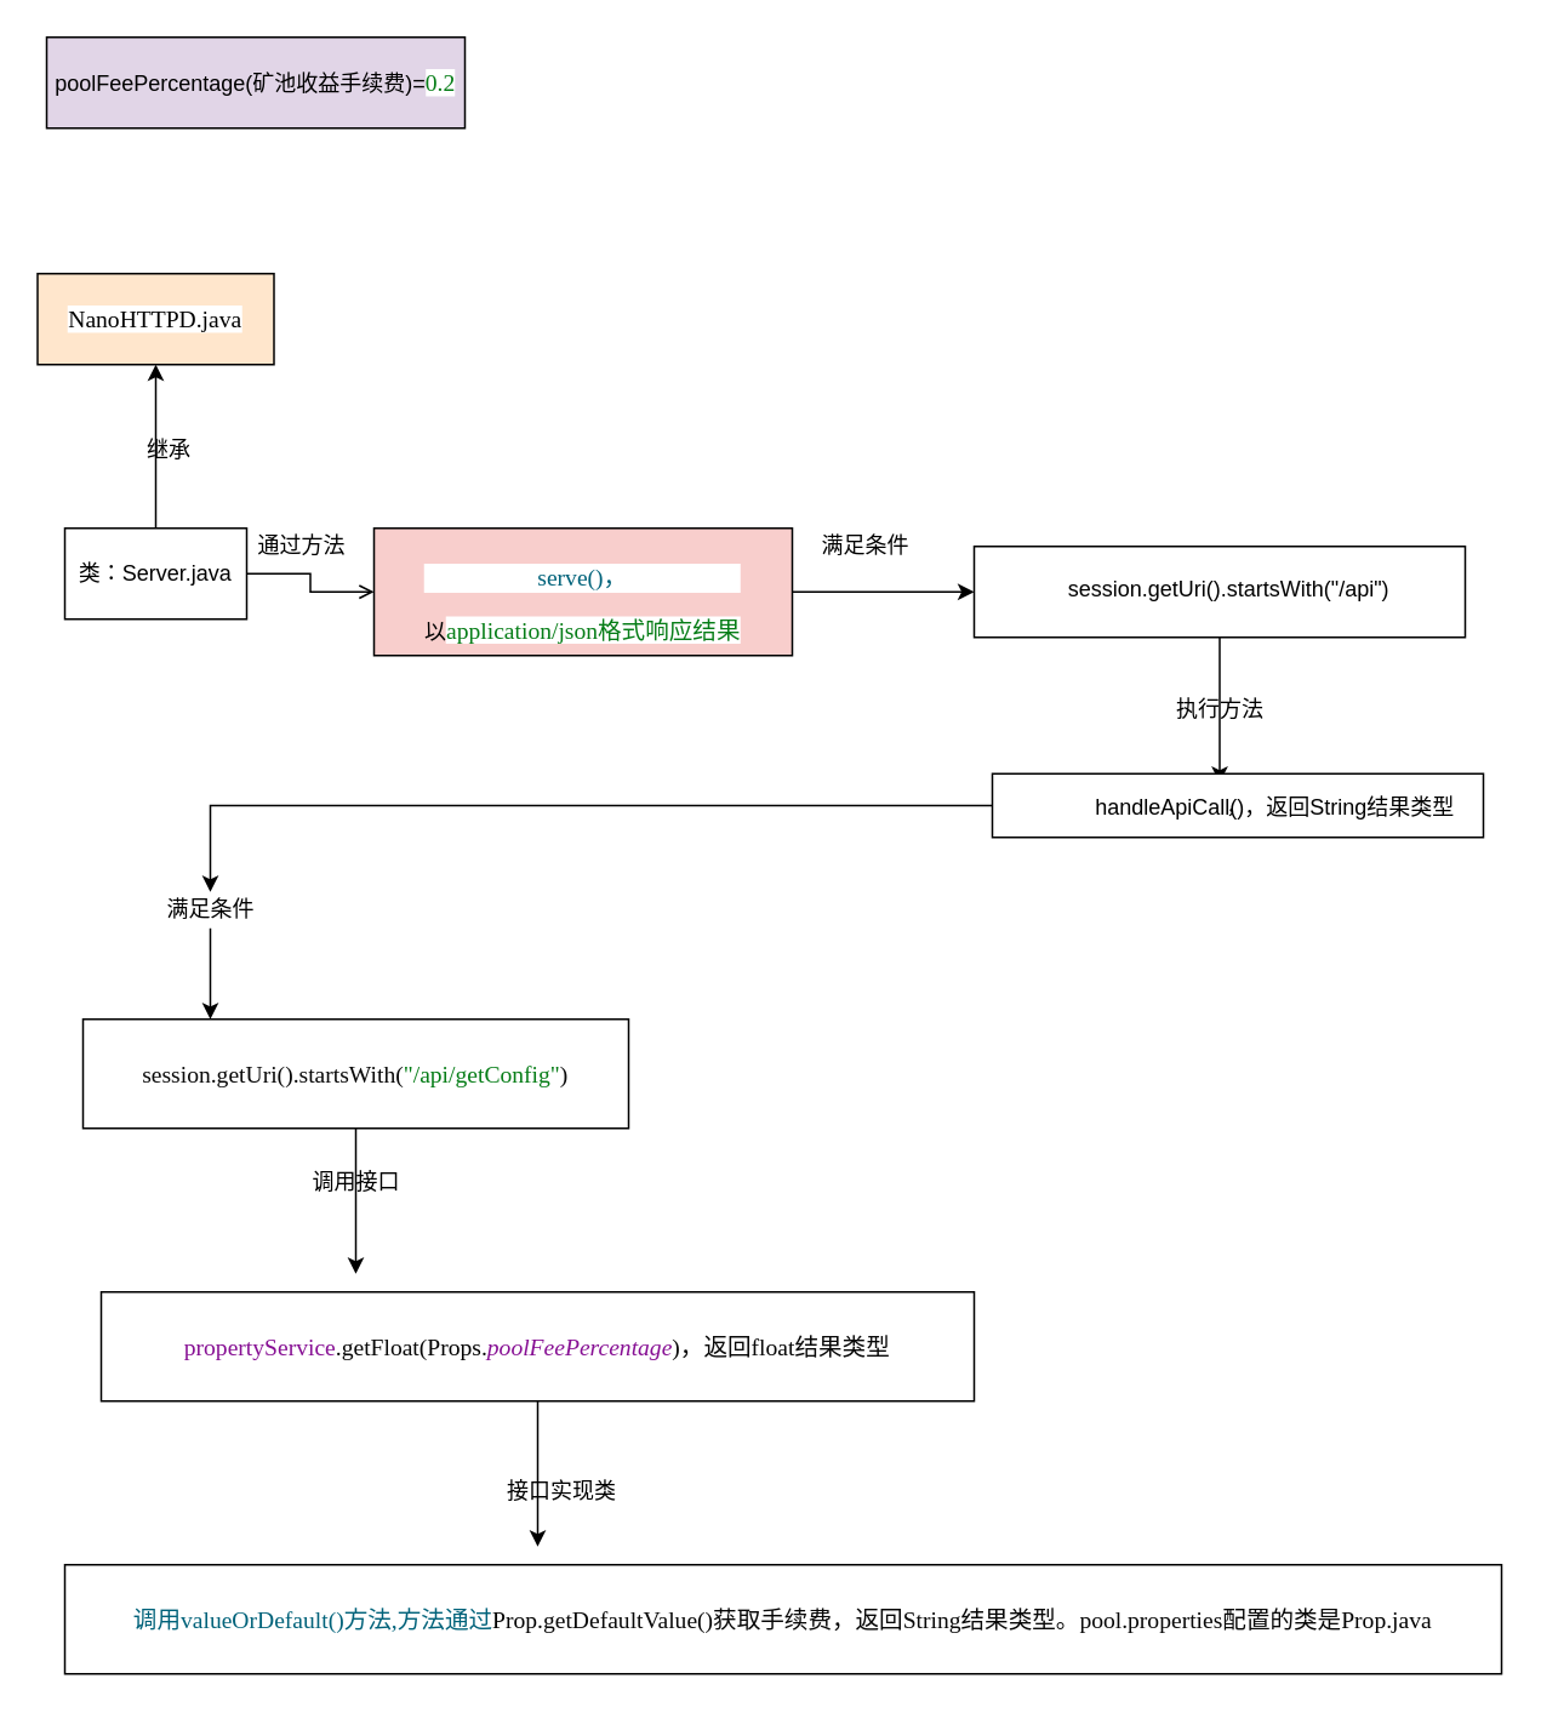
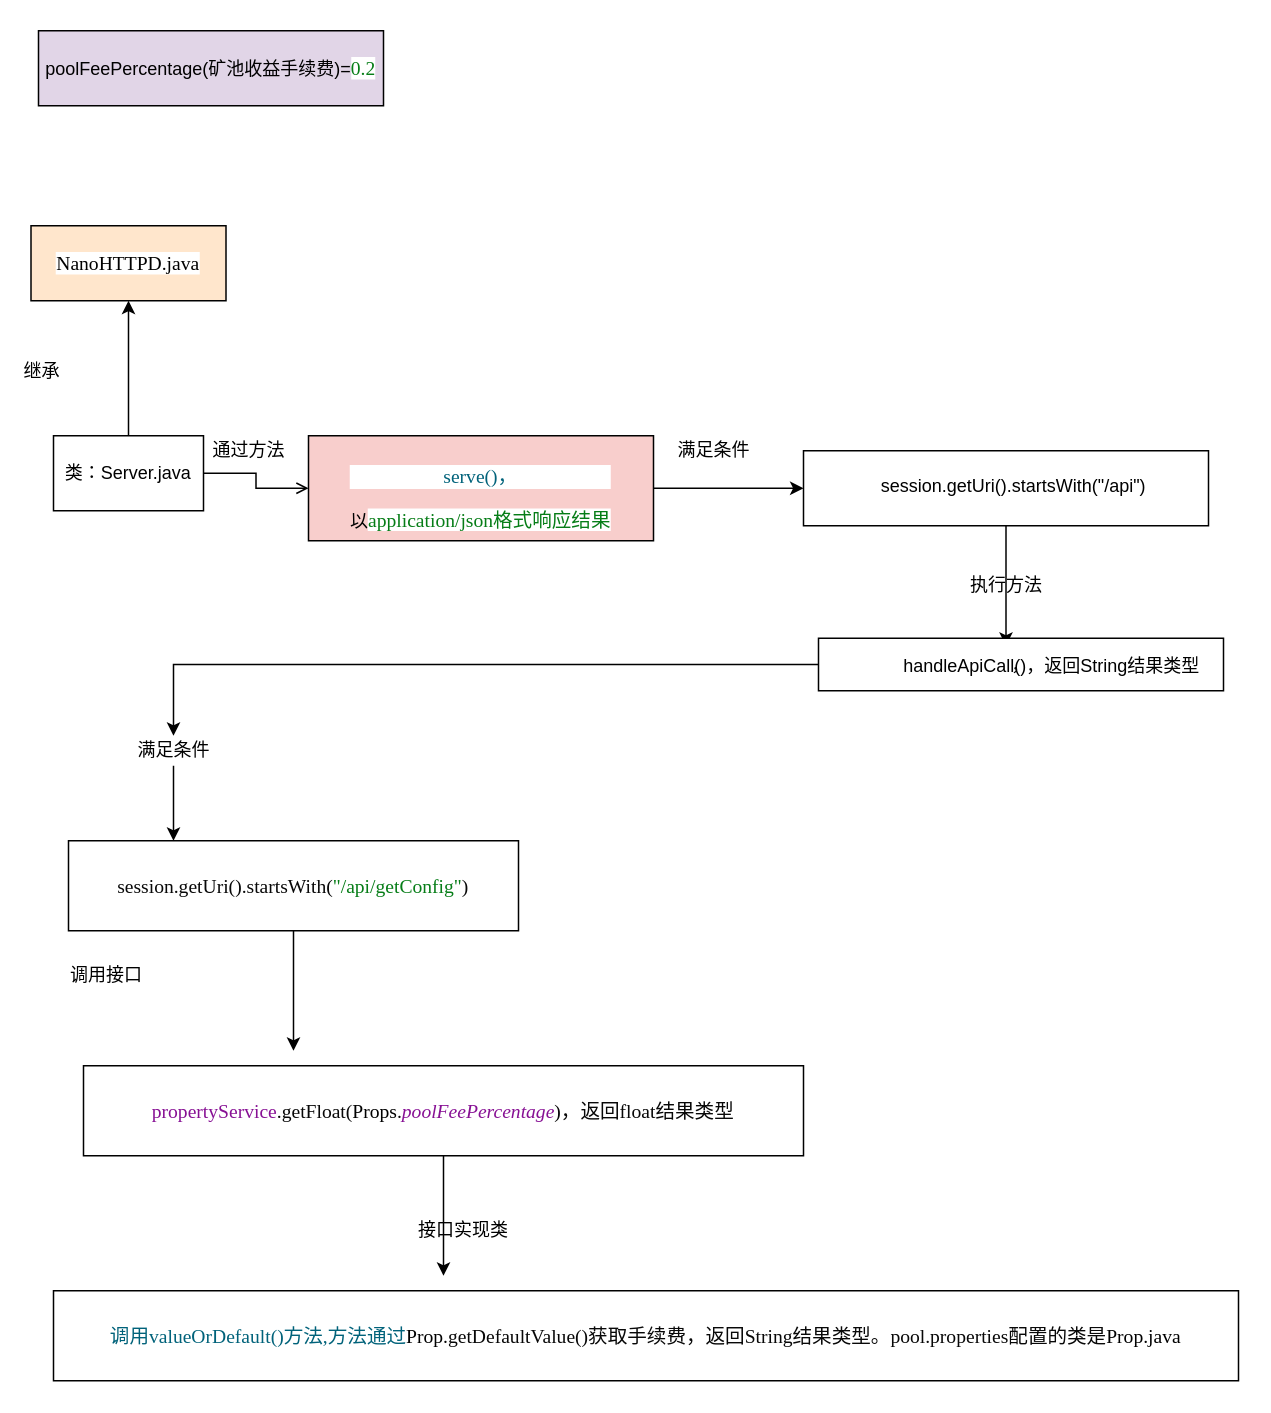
  <mxCell id="0" />
  <mxCell id="1" parent="0" />
  <mxCell id="2" value="" style="edgeStyle=orthogonalEdgeStyle;rounded=0;orthogonalLoop=1;jettySize=auto;html=1;endArrow=open;" edge="1" parent="1" source="4" target="7"><mxGeometry relative="1" as="geometry" /></mxCell>
  <mxCell id="3" value="" style="edgeStyle=orthogonalEdgeStyle;rounded=0;orthogonalLoop=1;jettySize=auto;html=1;" edge="1" parent="1" source="4" target="5"><mxGeometry relative="1" as="geometry" /></mxCell>
  <mxCell id="4" value="类：Server.java" style="rounded=0;whiteSpace=wrap;html=1;" vertex="1" parent="1"><mxGeometry x="35" y="290" width="100" height="50" as="geometry" /></mxCell>
  <mxCell id="5" value="&lt;pre style=&quot;background-color: #ffffff ; color: #080808 ; font-family: &amp;#34;jetbrains mono&amp;#34; ; font-size: 9.8pt&quot;&gt;&lt;span style=&quot;color: #000000&quot;&gt;NanoHTTPD.java&lt;/span&gt;&lt;/pre&gt;" style="rounded=0;whiteSpace=wrap;html=1;fillColor=#ffe6cc;" vertex="1" parent="1"><mxGeometry x="20" y="150" width="130" height="50" as="geometry" /></mxCell>
  <mxCell id="6" value="" style="edgeStyle=orthogonalEdgeStyle;rounded=0;orthogonalLoop=1;jettySize=auto;html=1;" edge="1" parent="1" source="7" target="9"><mxGeometry relative="1" as="geometry" /></mxCell>
  <mxCell id="7" value="&lt;pre style=&quot;background-color: rgb(255 , 255 , 255) ; font-family: &amp;#34;jetbrains mono&amp;#34; ; font-size: 9.8pt&quot;&gt;&lt;font color=&quot;#00627a&quot;&gt;serve()，&lt;/font&gt;&lt;/pre&gt;&lt;span style=&quot;text-align: left ; white-space: nowrap&quot;&gt;以&lt;/span&gt;&lt;span style=&quot;text-align: left ; white-space: nowrap ; color: rgb(6 , 125 , 23) ; background-color: rgb(255 , 255 , 255) ; font-family: &amp;#34;jetbrains mono&amp;#34; ; font-size: 9.8pt&quot;&gt;application/json格式响应结果&lt;/span&gt;" style="rounded=0;whiteSpace=wrap;html=1;fillColor=#f8cecc;" vertex="1" parent="1"><mxGeometry x="205" y="290" width="230" height="70" as="geometry" /></mxCell>
  <mxCell id="8" value="" style="edgeStyle=orthogonalEdgeStyle;rounded=0;orthogonalLoop=1;jettySize=auto;html=1;" edge="1" parent="1" source="9"><mxGeometry relative="1" as="geometry"><mxPoint x="670" y="430" as="targetPoint" /></mxGeometry></mxCell>
  <mxCell id="9" value="&lt;pre style=&quot;background-color: rgb(255 , 255 , 255) ; font-family: &amp;#34;jetbrains mono&amp;#34; ; font-size: 9.8pt&quot;&gt;&lt;br&gt;&lt;/pre&gt;" style="rounded=0;whiteSpace=wrap;html=1;" vertex="1" parent="1"><mxGeometry x="535" y="300" width="270" height="50" as="geometry" /></mxCell>
  <mxCell id="10" value="session.getUri().startsWith(&quot;/api&quot;)" style="text;html=1;" vertex="1" parent="1"><mxGeometry x="585" y="310" width="200" height="30" as="geometry" /></mxCell>
  <mxCell id="11" value="" style="edgeStyle=orthogonalEdgeStyle;rounded=0;orthogonalLoop=1;jettySize=auto;html=1;" edge="1" parent="1" source="26"><mxGeometry relative="1" as="geometry"><mxPoint x="115" y="560" as="targetPoint" /></mxGeometry></mxCell>
  <mxCell id="12" value="，" style="rounded=0;whiteSpace=wrap;html=1;" vertex="1" parent="1"><mxGeometry x="545" y="425" width="270" height="35" as="geometry" /></mxCell>
  <mxCell id="13" value="handleApiCall()，返回String结果类型" style="text;html=1;" vertex="1" parent="1"><mxGeometry x="600" y="430" width="165" height="30" as="geometry" /></mxCell>
  <mxCell id="14" value="" style="edgeStyle=orthogonalEdgeStyle;rounded=0;orthogonalLoop=1;jettySize=auto;html=1;" edge="1" parent="1" source="15"><mxGeometry relative="1" as="geometry"><mxPoint x="295" y="850" as="targetPoint" /></mxGeometry></mxCell>
  <mxCell id="15" value="&lt;pre style=&quot;background-color: #ffffff ; color: #080808 ; font-family: &amp;#34;jetbrains mono&amp;#34; ; font-size: 9.8pt&quot;&gt;&lt;span style=&quot;color: #871094&quot;&gt;propertyService&lt;/span&gt;.getFloat(&lt;span style=&quot;color: #000000&quot;&gt;Props&lt;/span&gt;.&lt;span style=&quot;color: #871094 ; font-style: italic&quot;&gt;poolFeePercentage&lt;/span&gt;)，返回float结果类型&lt;/pre&gt;" style="rounded=0;whiteSpace=wrap;html=1;" vertex="1" parent="1"><mxGeometry x="55" y="710" width="480" height="60" as="geometry" /></mxCell>
  <mxCell id="16" value="&lt;span style=&quot;color: rgb(0 , 98 , 122) ; background-color: rgb(255 , 255 , 255) ; font-family: &amp;#34;jetbrains mono&amp;#34; ; font-size: 9.8pt&quot;&gt;调用valueOrDefault()方法,方法通过&lt;/span&gt;&lt;span style=&quot;background-color: rgb(255 , 255 , 255) ; font-family: &amp;#34;jetbrains mono&amp;#34; ; font-size: 9.8pt&quot;&gt;Prop.&lt;/span&gt;&lt;span style=&quot;background-color: rgb(255 , 255 , 255) ; color: rgb(8 , 8 , 8) ; font-family: &amp;#34;jetbrains mono&amp;#34; ; font-size: 9.8pt&quot;&gt;getDefaultValue()获取手续费，返回String结果类型。&lt;/span&gt;&lt;font color=&quot;#080808&quot; face=&quot;jetbrains mono&quot;&gt;&lt;span style=&quot;font-size: 13.067px&quot;&gt;pool.properties配置的类是&lt;/span&gt;&lt;/font&gt;&lt;span style=&quot;background-color: rgb(255 , 255 , 255) ; font-family: &amp;#34;jetbrains mono&amp;#34; ; font-size: 9.8pt&quot;&gt;Prop.java&lt;/span&gt;" style="rounded=0;whiteSpace=wrap;html=1;" vertex="1" parent="1"><mxGeometry x="35" y="860" width="790" height="60" as="geometry" /></mxCell>
  <mxCell id="17" value="poolFeePercentage(矿池收益手续费)=&lt;span style=&quot;color: rgb(6 , 125 , 23) ; background-color: rgb(255 , 255 , 255) ; font-family: &amp;#34;jetbrains mono&amp;#34; ; font-size: 9.8pt&quot;&gt;0.2&lt;/span&gt;" style="rounded=0;whiteSpace=wrap;html=1;fillColor=#e1d5e7;" vertex="1" parent="1"><mxGeometry x="25" y="20" width="230" height="50" as="geometry" /></mxCell>
  <mxCell id="18" value="通过方法" style="text;html=1;align=center;verticalAlign=middle;resizable=0;points=[];;autosize=1;" vertex="1" parent="1"><mxGeometry x="135" y="290" width="60" height="20" as="geometry" /></mxCell>
  <mxCell id="19" value="&lt;span style=&quot;text-align: left&quot;&gt;满足条件&lt;/span&gt;" style="text;html=1;align=center;verticalAlign=middle;resizable=0;points=[];;autosize=1;" vertex="1" parent="1"><mxGeometry x="445" y="290" width="60" height="20" as="geometry" /></mxCell>
  <mxCell id="20" value="&lt;span style=&quot;text-align: left&quot;&gt;执行方法&lt;/span&gt;" style="text;html=1;align=center;verticalAlign=middle;resizable=0;points=[];;autosize=1;" vertex="1" parent="1"><mxGeometry x="640" y="380" width="60" height="20" as="geometry" /></mxCell>
- <mxCell id="21" value="调用接口" style="text;html=1;align=center;verticalAlign=middle;resizable=0;points=[];;autosize=1;" vertex="1" parent="1"><mxGeometry x="165" y="640" width="60" height="20" as="geometry" /></mxCell>
+ <mxCell id="21" value="调用接口" style="text;html=1;align=center;verticalAlign=middle;resizable=0;points=[];;autosize=1;" vertex="1" parent="1"><mxGeometry x="40" y="640" width="60" height="20" as="geometry" /></mxCell>
  <mxCell id="22" value="" style="edgeStyle=orthogonalEdgeStyle;rounded=0;orthogonalLoop=1;jettySize=auto;html=1;" edge="1" parent="1" source="23"><mxGeometry relative="1" as="geometry"><mxPoint x="195" y="700" as="targetPoint" /></mxGeometry></mxCell>
  <mxCell id="23" value="&lt;pre style=&quot;background-color: #ffffff ; color: #080808 ; font-family: &amp;#34;jetbrains mono&amp;#34; ; font-size: 9.8pt&quot;&gt;session.getUri().startsWith(&lt;span style=&quot;color: #067d17&quot;&gt;&quot;/api/getConfig&quot;&lt;/span&gt;)&lt;/pre&gt;" style="rounded=0;whiteSpace=wrap;html=1;" vertex="1" parent="1"><mxGeometry x="45" y="560" width="300" height="60" as="geometry" /></mxCell>
  <mxCell id="24" value="接口实现类" style="text;html=1;align=center;verticalAlign=middle;resizable=0;points=[];;autosize=1;" vertex="1" parent="1"><mxGeometry x="268" y="810" width="80" height="20" as="geometry" /></mxCell>
- <mxCell id="25" value="继承" style="text;html=1;align=center;verticalAlign=middle;resizable=0;points=[];;autosize=1;" vertex="1" parent="1"><mxGeometry x="72" y="237" width="40" height="20" as="geometry" /></mxCell>
+ <mxCell id="25" value="继承" style="text;html=1;align=center;verticalAlign=middle;resizable=0;points=[];;autosize=1;" vertex="1" parent="1"><mxGeometry x="7" y="237" width="40" height="20" as="geometry" /></mxCell>
  <mxCell id="26" value="满足条件" style="text;html=1;align=center;verticalAlign=middle;resizable=0;points=[];;autosize=1;" vertex="1" parent="1"><mxGeometry x="85" y="490" width="60" height="20" as="geometry" /></mxCell>
  <mxCell id="27" value="" style="edgeStyle=orthogonalEdgeStyle;rounded=0;orthogonalLoop=1;jettySize=auto;html=1;" edge="1" parent="1" source="12" target="26"><mxGeometry relative="1" as="geometry"><mxPoint x="545" y="443" as="sourcePoint" /><mxPoint x="115" y="560" as="targetPoint" /></mxGeometry></mxCell>
